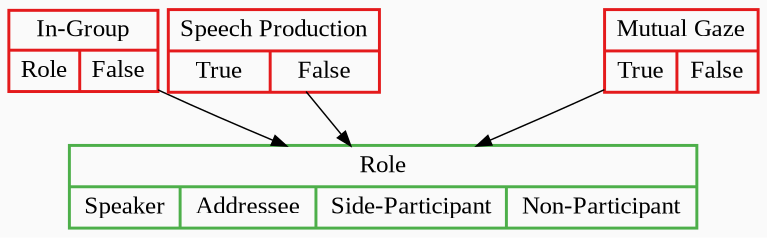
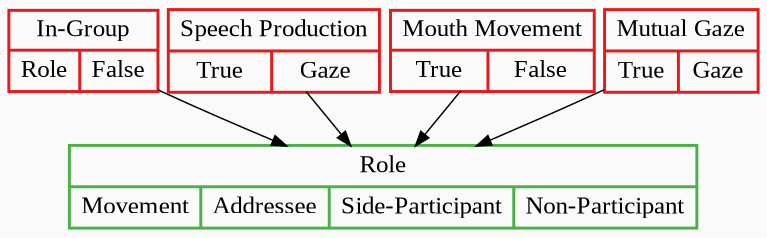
  digraph {
    bgcolor=gray98
    nodesep=0.1
    rankdir=TD
    node [color="#E41A1C" fillcolor=white fontname="Liberation Serif" fontsize=17 shape=record style=bold]
-   n1 [color="#4DAF4A" label="{Role|{Speaker|Addressee|Side-Participant|Non-Participant}}"]
+   n1 [color="#4DAF4A" label="{Role|{Movement|Addressee|Side-Participant|Non-Participant}}"]
    n2 [label="{In-Group|{Role|False}}"]
-   n3 [label="{Speech Production|{True|False}}"]
-   n5 [label="{Mutual Gaze|{True|False}}"]
+   n3 [label="{Speech Production|{True|Gaze}}"]
+   n4 [label="{Mouth Movement|{True|False}}"]
+   n5 [label="{Mutual Gaze|{True|Gaze}}"]
    n2 -> n1
    n3 -> n1
+   n4 -> n1
    n5 -> n1
  }
